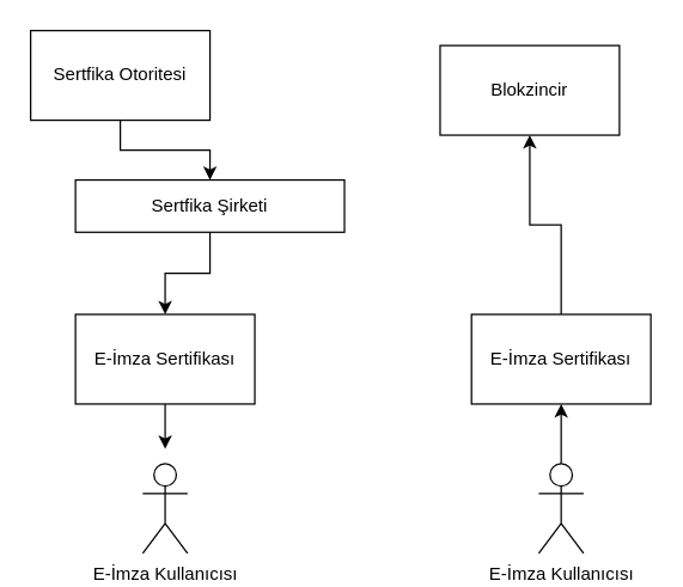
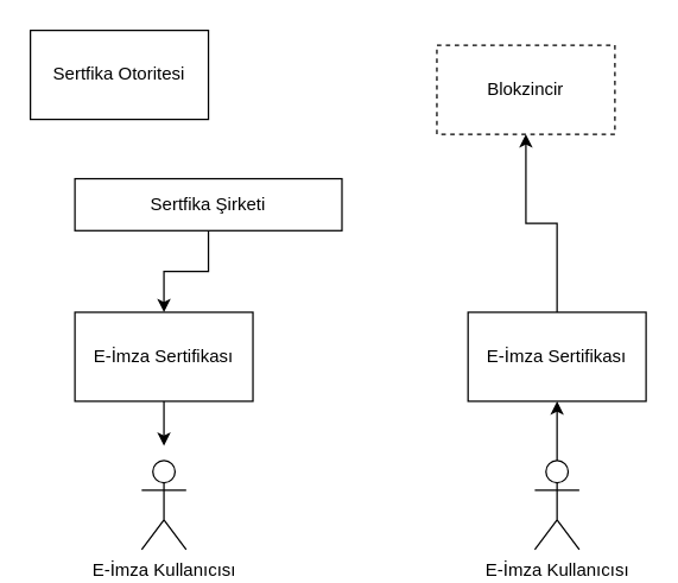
  <mxCell id="0" />
  <mxCell id="1" parent="0" />
- <mxCell id="2" style="edgeStyle=orthogonalEdgeStyle;rounded=0;orthogonalLoop=1;jettySize=auto;html=1;entryX=0.5;entryY=0;entryDx=0;entryDy=0;" edge="1" parent="1" source="3" target="5"><mxGeometry relative="1" as="geometry" /></mxCell>
  <mxCell id="3" value="Sertfika Otoritesi" style="rounded=0;whiteSpace=wrap;html=1;" vertex="1" parent="1"><mxGeometry x="20" y="20" width="120" height="60" as="geometry" /></mxCell>
  <mxCell id="4" style="edgeStyle=orthogonalEdgeStyle;rounded=0;orthogonalLoop=1;jettySize=auto;html=1;entryX=0.5;entryY=0;entryDx=0;entryDy=0;" edge="1" parent="1" source="5" target="7"><mxGeometry relative="1" as="geometry" /></mxCell>
  <mxCell id="5" value="Sertfika Şirketi" style="rounded=0;whiteSpace=wrap;html=1;" vertex="1" parent="1"><mxGeometry x="50" y="120" width="180" height="35" as="geometry" /></mxCell>
  <mxCell id="6" style="edgeStyle=orthogonalEdgeStyle;rounded=0;orthogonalLoop=1;jettySize=auto;html=1;entryX=0.5;entryY=0;entryDx=0;entryDy=0;" edge="1" parent="1" source="7"><mxGeometry relative="1" as="geometry"><mxPoint x="110" y="300" as="targetPoint" /></mxGeometry></mxCell>
  <mxCell id="7" value="E-İmza Sertifikası" style="rounded=0;whiteSpace=wrap;html=1;" vertex="1" parent="1"><mxGeometry x="50" y="210" width="120" height="60" as="geometry" /></mxCell>
- <mxCell id="8" value="Blokzincir" style="rounded=0;whiteSpace=wrap;html=1;" vertex="1" parent="1"><mxGeometry x="294" y="30" width="120" height="60" as="geometry" /></mxCell>
+ <mxCell id="8" value="Blokzincir" style="rounded=0;whiteSpace=wrap;html=1;dashed=1;" vertex="1" parent="1"><mxGeometry x="294" y="30" width="120" height="60" as="geometry" /></mxCell>
  <mxCell id="9" value="E-İmza Kullanıcısı" style="shape=umlActor;verticalLabelPosition=bottom;verticalAlign=top;html=1;outlineConnect=0;" vertex="1" parent="1"><mxGeometry x="95" y="310" width="30" height="60" as="geometry" /></mxCell>
  <mxCell id="10" style="edgeStyle=orthogonalEdgeStyle;rounded=0;orthogonalLoop=1;jettySize=auto;html=1;entryX=0.5;entryY=1;entryDx=0;entryDy=0;" edge="1" parent="1" source="11" target="13"><mxGeometry relative="1" as="geometry" /></mxCell>
  <mxCell id="11" value="E-İmza Kullanıcısı" style="shape=umlActor;verticalLabelPosition=bottom;verticalAlign=top;html=1;outlineConnect=0;" vertex="1" parent="1"><mxGeometry x="360" y="310" width="30" height="60" as="geometry" /></mxCell>
  <mxCell id="12" style="edgeStyle=orthogonalEdgeStyle;rounded=0;orthogonalLoop=1;jettySize=auto;html=1;entryX=0.5;entryY=1;entryDx=0;entryDy=0;" edge="1" parent="1" source="13" target="8"><mxGeometry relative="1" as="geometry" /></mxCell>
  <mxCell id="13" value="E-İmza Sertifikası" style="rounded=0;whiteSpace=wrap;html=1;" vertex="1" parent="1"><mxGeometry x="315" y="210" width="120" height="60" as="geometry" /></mxCell>
